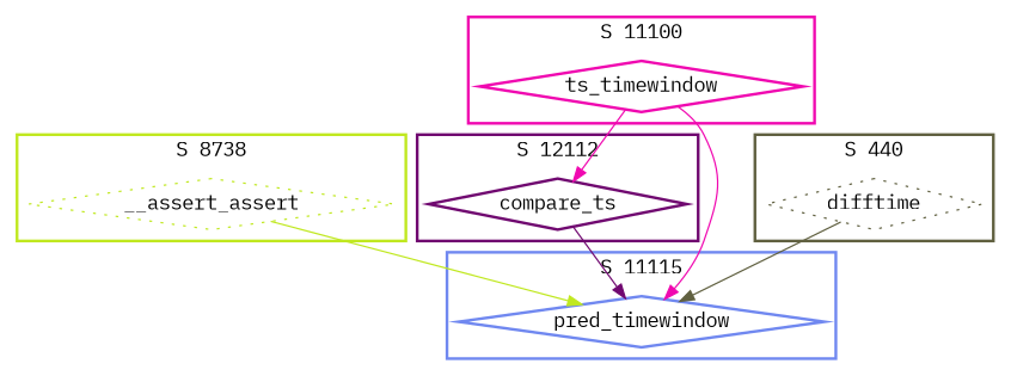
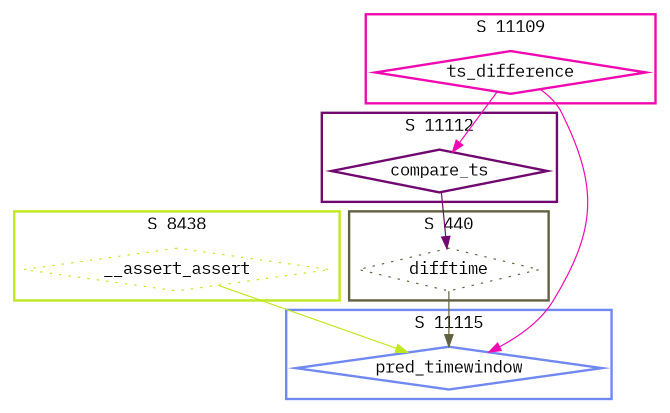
  digraph {
    fontname="IBM Plex Mono"
    node [fontname="IBM Plex Mono" shape=diamond style=bold]
    edge [color="#F008B0" fontname="IBM Plex Mono"]
    n1 [color="#C0E820" label=__assert_assert style=dotted]
    n2 [color="#700870" label=compare_ts]
-   n3 [color="#F008B0" label=ts_timewindow]
+   n3 [color="#F008B0" label=ts_difference]
    n4 [color="#7088F0" label=pred_timewindow]
    n5 [color="#606040" label=difftime style=dotted]
    subgraph cluster_1 {
      color="#C0E820"
-     label="S 8738"
+     label="S 8438"
      style=bold
      n1
    }
    subgraph cluster_2 {
      color="#700870"
-     label="S 12112"
+     label="S 11112"
      style=bold
      n2
    }
    subgraph cluster_3 {
      color="#F008B0"
-     label="S 11100"
+     label="S 11109"
      style=bold
      n3
    }
    subgraph cluster_4 {
      color="#7088F0"
      label="S 11115"
      style=bold
      n4
    }
    subgraph cluster_5 {
      color="#606040"
      label="S 440"
      style=bold
      n5
    }
    n1 -> n4 [color="#C0E820"]
-   n2 -> n4 [color="#700870"]
+   n2 -> n5 [color="#700870"]
    n3 -> n2
    n3 -> n4
    n5 -> n4 [color="#606040"]
  }
